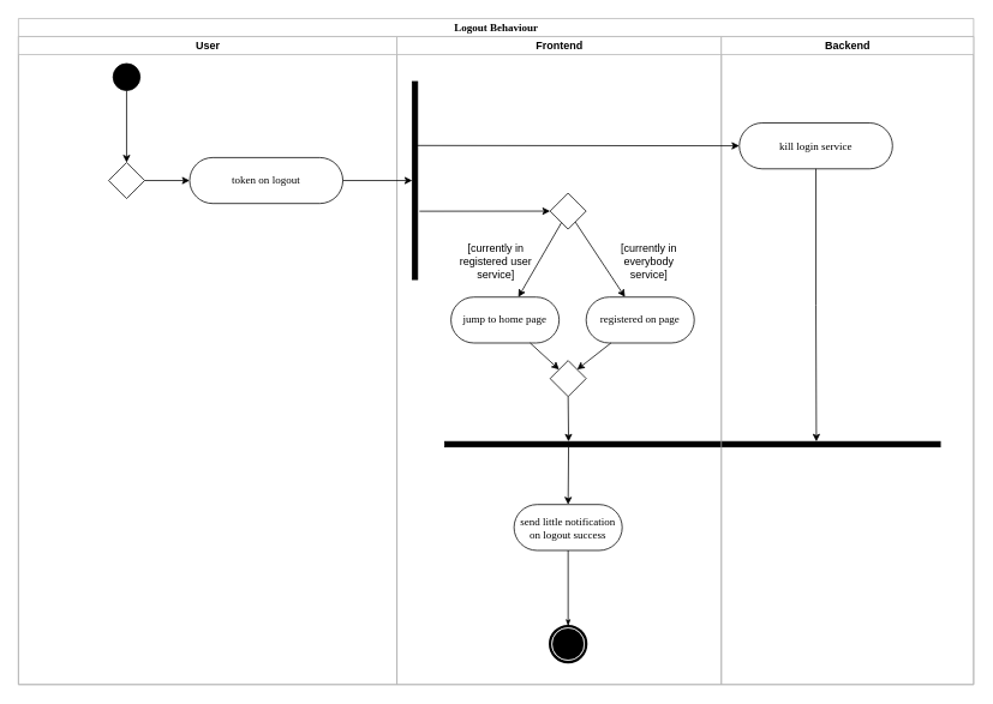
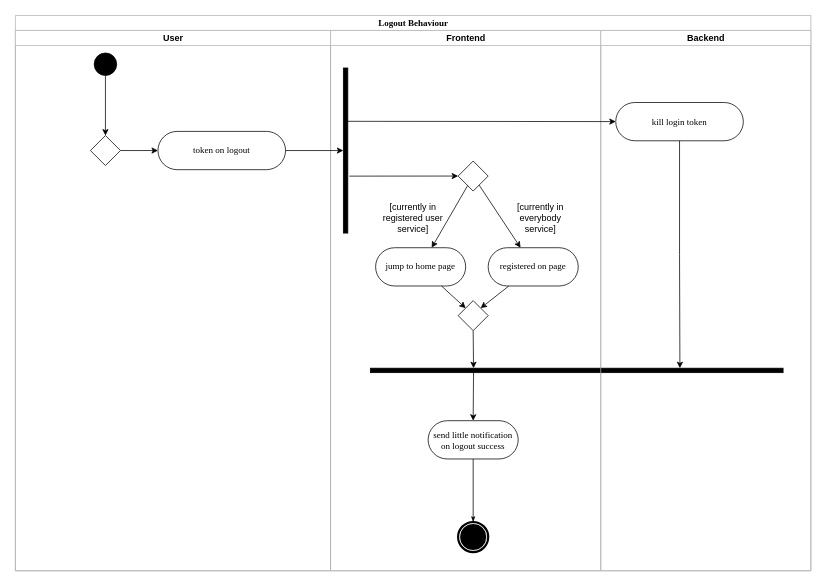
  <mxCell id="0" />
  <mxCell id="1" parent="0" />
  <mxCell id="2" value="Logout Behaviour" style="swimlane;html=1;childLayout=stackLayout;startSize=20;rounded=0;shadow=0;comic=0;labelBackgroundColor=none;strokeWidth=1;fontFamily=Verdana;fontSize=12;align=center;strokeColor=#B3B3B3;" parent="1" vertex="1"><mxGeometry x="20" y="20" width="1060" height="740" as="geometry" /></mxCell>
  <mxCell id="3" value="User" style="swimlane;html=1;startSize=20;strokeColor=#B3B3B3;strokeWidth=1;" parent="2" vertex="1"><mxGeometry y="20" width="420" height="720" as="geometry" /></mxCell>
  <mxCell id="4" value="token on logout" style="rounded=1;whiteSpace=wrap;html=1;shadow=0;comic=0;labelBackgroundColor=none;strokeWidth=1;fontFamily=Verdana;fontSize=12;align=center;arcSize=50;" parent="3" vertex="1"><mxGeometry x="190" y="134.5" width="170" height="51" as="geometry" /></mxCell>
  <mxCell id="5" value="" style="edgeStyle=orthogonalEdgeStyle;rounded=0;orthogonalLoop=1;jettySize=auto;html=1;entryX=0.5;entryY=0;entryDx=0;entryDy=0;" parent="3" source="6" target="7" edge="1"><mxGeometry relative="1" as="geometry"><mxPoint x="120" y="120" as="targetPoint" /></mxGeometry></mxCell>
  <mxCell id="6" value="" style="ellipse;whiteSpace=wrap;html=1;rounded=0;shadow=0;comic=0;labelBackgroundColor=none;strokeWidth=1;fillColor=#000000;fontFamily=Verdana;fontSize=12;align=center;" parent="3" vertex="1"><mxGeometry x="105" y="30" width="30" height="30" as="geometry" /></mxCell>
  <mxCell id="7" value="" style="rhombus;whiteSpace=wrap;html=1;" vertex="1" parent="3"><mxGeometry x="100" y="140" width="40" height="40" as="geometry" /></mxCell>
  <mxCell id="8" value="" style="endArrow=classic;html=1;rounded=0;fontSize=18;entryX=0;entryY=0.5;entryDx=0;entryDy=0;" edge="1" parent="3" source="7" target="4"><mxGeometry width="50" height="50" relative="1" as="geometry"><mxPoint x="130" y="220" as="sourcePoint" /><mxPoint x="180" y="170" as="targetPoint" /></mxGeometry></mxCell>
  <mxCell id="9" value="Frontend" style="swimlane;html=1;startSize=20;strokeColor=#B3B3B3;" parent="2" vertex="1"><mxGeometry x="420" y="20" width="360" height="720" as="geometry" /></mxCell>
  <mxCell id="10" style="edgeStyle=none;rounded=0;html=1;labelBackgroundColor=none;startArrow=none;startFill=0;startSize=5;endArrow=classicThin;endFill=1;endSize=5;jettySize=auto;orthogonalLoop=1;strokeWidth=1;fontFamily=Verdana;fontSize=12;entryX=0.5;entryY=0;entryDx=0;entryDy=0;exitX=0.5;exitY=1;exitDx=0;exitDy=0;" parent="9" source="27" target="11" edge="1"><mxGeometry relative="1" as="geometry"><mxPoint x="190" y="600" as="sourcePoint" /><mxPoint x="100" y="630" as="targetPoint" /></mxGeometry></mxCell>
  <mxCell id="11" value="" style="shape=mxgraph.bpmn.shape;html=1;verticalLabelPosition=bottom;labelBackgroundColor=#ffffff;verticalAlign=top;perimeter=ellipsePerimeter;outline=end;symbol=terminate;rounded=0;shadow=0;comic=0;strokeWidth=1;fontFamily=Verdana;fontSize=12;align=center;" parent="9" vertex="1"><mxGeometry x="170" y="655" width="40" height="40" as="geometry" /></mxCell>
  <mxCell id="12" value="" style="endArrow=classic;html=1;rounded=0;strokeWidth=1;fontSize=18;exitX=0.345;exitY=1.333;exitDx=0;exitDy=0;exitPerimeter=0;entryX=0;entryY=0.5;entryDx=0;entryDy=0;" edge="1" parent="9" source="13" target="15"><mxGeometry width="50" height="50" relative="1" as="geometry"><mxPoint x="30" y="200" as="sourcePoint" /><mxPoint x="150" y="194" as="targetPoint" /></mxGeometry></mxCell>
  <mxCell id="13" value="" style="rounded=0;whiteSpace=wrap;html=1;fontSize=18;rotation=-90;fillColor=#000000;" vertex="1" parent="9"><mxGeometry x="-90" y="157" width="220" height="6" as="geometry" /></mxCell>
  <mxCell id="14" value="jump to home page" style="rounded=1;whiteSpace=wrap;html=1;shadow=0;comic=0;labelBackgroundColor=none;strokeWidth=1;fontFamily=Verdana;fontSize=12;align=center;arcSize=50;" vertex="1" parent="9"><mxGeometry x="60" y="289.5" width="120" height="51" as="geometry" /></mxCell>
  <mxCell id="15" value="" style="rhombus;whiteSpace=wrap;html=1;" vertex="1" parent="9"><mxGeometry x="170" y="174" width="40" height="40" as="geometry" /></mxCell>
  <mxCell id="16" value="" style="endArrow=classic;html=1;rounded=0;strokeWidth=1;fontSize=18;" edge="1" parent="9" source="15" target="14"><mxGeometry width="50" height="50" relative="1" as="geometry"><mxPoint x="350" y="350" as="sourcePoint" /><mxPoint x="400" y="300" as="targetPoint" /></mxGeometry></mxCell>
  <mxCell id="17" value="registered on page" style="rounded=1;whiteSpace=wrap;html=1;shadow=0;comic=0;labelBackgroundColor=none;strokeWidth=1;fontFamily=Verdana;fontSize=12;align=center;arcSize=50;" vertex="1" parent="9"><mxGeometry x="210" y="289.5" width="120" height="51" as="geometry" /></mxCell>
  <mxCell id="18" value="" style="endArrow=classic;html=1;rounded=0;strokeWidth=1;fontSize=18;" edge="1" parent="9" source="15" target="17"><mxGeometry width="50" height="50" relative="1" as="geometry"><mxPoint x="210" y="300" as="sourcePoint" /><mxPoint x="260" y="250" as="targetPoint" /></mxGeometry></mxCell>
  <mxCell id="19" value="" style="endArrow=classic;html=1;rounded=0;strokeWidth=1;fontSize=18;entryX=0;entryY=0;entryDx=0;entryDy=0;" edge="1" parent="9" source="14" target="21"><mxGeometry width="50" height="50" relative="1" as="geometry"><mxPoint x="120" y="450" as="sourcePoint" /><mxPoint x="190" y="430" as="targetPoint" /></mxGeometry></mxCell>
  <mxCell id="20" value="" style="endArrow=classic;html=1;rounded=0;strokeWidth=1;fontSize=18;entryX=1;entryY=0;entryDx=0;entryDy=0;" edge="1" parent="9" source="17" target="21"><mxGeometry width="50" height="50" relative="1" as="geometry"><mxPoint x="260" y="440" as="sourcePoint" /><mxPoint x="190" y="430" as="targetPoint" /></mxGeometry></mxCell>
  <mxCell id="21" value="" style="rhombus;whiteSpace=wrap;html=1;" vertex="1" parent="9"><mxGeometry x="170" y="360" width="40" height="40" as="geometry" /></mxCell>
  <mxCell id="22" value="[currently in registered user service]" style="text;html=1;strokeColor=none;fillColor=none;align=center;verticalAlign=middle;whiteSpace=wrap;rounded=0;fontSize=12;" vertex="1" parent="9"><mxGeometry x="60" y="230" width="100" height="40" as="geometry" /></mxCell>
  <mxCell id="23" value="[currently in everybody service]" style="text;html=1;strokeColor=none;fillColor=none;align=center;verticalAlign=middle;whiteSpace=wrap;rounded=0;fontSize=12;" vertex="1" parent="9"><mxGeometry x="230" y="230" width="100" height="40" as="geometry" /></mxCell>
  <mxCell id="24" value="" style="rounded=0;whiteSpace=wrap;html=1;fontSize=18;rotation=0;fillColor=#000000;" vertex="1" parent="9"><mxGeometry x="53" y="450" width="550" height="6" as="geometry" /></mxCell>
  <mxCell id="25" value="" style="endArrow=classic;html=1;rounded=0;strokeWidth=1;fontSize=12;entryX=0.25;entryY=0;entryDx=0;entryDy=0;exitX=0.5;exitY=1;exitDx=0;exitDy=0;" edge="1" parent="9" source="21" target="24"><mxGeometry width="50" height="50" relative="1" as="geometry"><mxPoint x="350" y="380" as="sourcePoint" /><mxPoint x="400" y="330" as="targetPoint" /></mxGeometry></mxCell>
  <mxCell id="26" value="" style="endArrow=classic;html=1;rounded=0;strokeWidth=1;fontSize=12;exitX=0.25;exitY=1;exitDx=0;exitDy=0;entryX=0.5;entryY=0;entryDx=0;entryDy=0;" edge="1" parent="9" source="24" target="27"><mxGeometry width="50" height="50" relative="1" as="geometry"><mxPoint x="170" y="550" as="sourcePoint" /><mxPoint x="190" y="510" as="targetPoint" /></mxGeometry></mxCell>
  <mxCell id="27" value="send little notification on logout success" style="rounded=1;whiteSpace=wrap;html=1;shadow=0;comic=0;labelBackgroundColor=none;strokeWidth=1;fontFamily=Verdana;fontSize=12;align=center;arcSize=50;" vertex="1" parent="9"><mxGeometry x="130" y="520" width="120" height="51" as="geometry" /></mxCell>
  <mxCell id="28" value="Backend" style="swimlane;html=1;startSize=20;strokeColor=#B3B3B3;" vertex="1" parent="2"><mxGeometry x="780" y="20" width="280" height="720" as="geometry" /></mxCell>
- <mxCell id="29" value="kill login service" style="rounded=1;whiteSpace=wrap;html=1;shadow=0;comic=0;labelBackgroundColor=none;strokeWidth=1;fontFamily=Verdana;fontSize=12;align=center;arcSize=50;" vertex="1" parent="28"><mxGeometry x="20" y="96" width="170" height="51" as="geometry" /></mxCell>
+ <mxCell id="29" value="kill login token" style="rounded=1;whiteSpace=wrap;html=1;shadow=0;comic=0;labelBackgroundColor=none;strokeWidth=1;fontFamily=Verdana;fontSize=12;align=center;arcSize=50;" vertex="1" parent="28"><mxGeometry x="20" y="96" width="170" height="51" as="geometry" /></mxCell>
  <mxCell id="30" value="" style="endArrow=classic;html=1;rounded=0;strokeWidth=1;fontSize=18;exitX=0.677;exitY=0.833;exitDx=0;exitDy=0;exitPerimeter=0;" edge="1" parent="2" source="13" target="29"><mxGeometry width="50" height="50" relative="1" as="geometry"><mxPoint x="450" y="140" as="sourcePoint" /><mxPoint x="860" y="140" as="targetPoint" /></mxGeometry></mxCell>
  <mxCell id="31" style="edgeStyle=orthogonalEdgeStyle;rounded=0;orthogonalLoop=1;jettySize=auto;html=1;exitX=1;exitY=0.5;exitDx=0;exitDy=0;entryX=0.5;entryY=0;entryDx=0;entryDy=0;strokeWidth=1;fontSize=18;" edge="1" parent="2" source="4" target="13"><mxGeometry relative="1" as="geometry" /></mxCell>
  <mxCell id="32" style="edgeStyle=orthogonalEdgeStyle;rounded=0;orthogonalLoop=1;jettySize=auto;html=1;exitX=0.5;exitY=1;exitDx=0;exitDy=0;strokeWidth=1;fontSize=12;entryX=0.75;entryY=0;entryDx=0;entryDy=0;" edge="1" parent="2" source="29" target="24"><mxGeometry relative="1" as="geometry"><mxPoint x="995" y="470" as="targetPoint" /></mxGeometry></mxCell>
